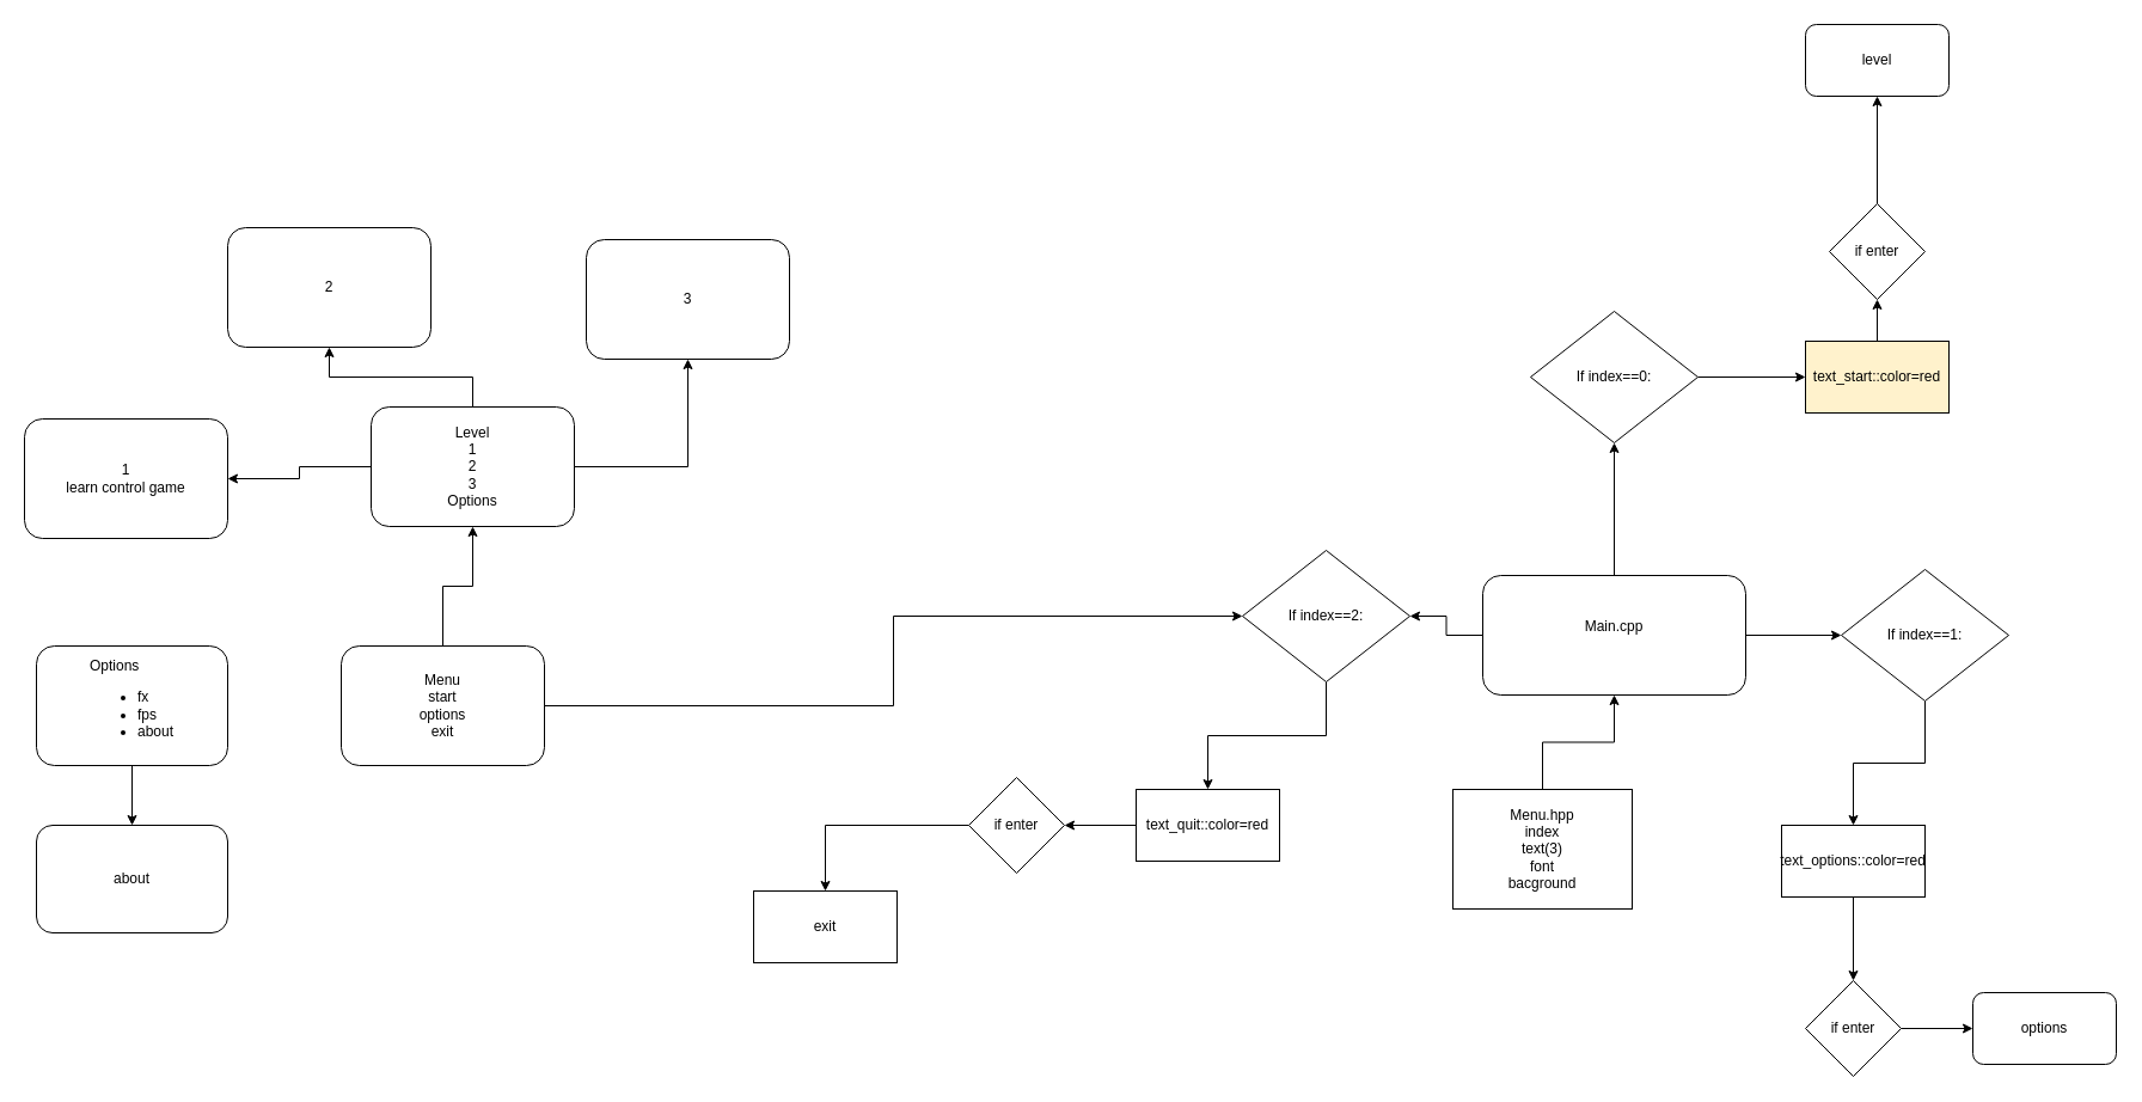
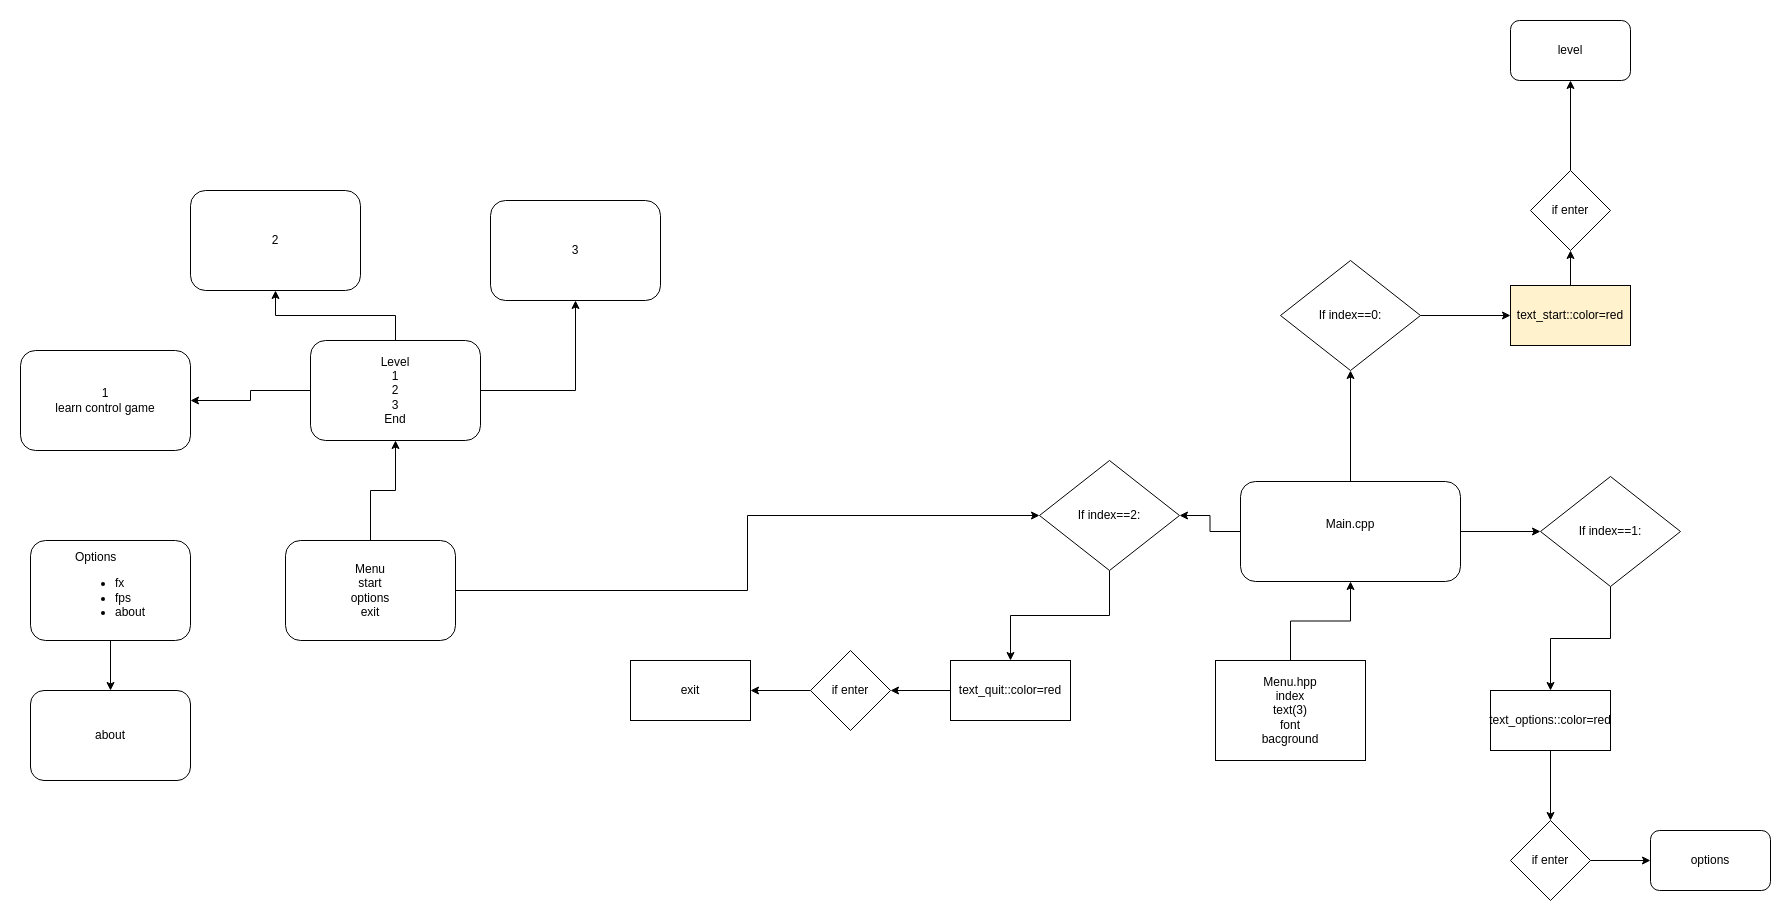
  <mxCell id="0" />
  <mxCell id="1" parent="0" />
  <mxCell id="2" value="" style="edgeStyle=orthogonalEdgeStyle;rounded=0;orthogonalLoop=1;jettySize=auto;html=1;" edge="1" parent="1" source="4" target="31"><mxGeometry relative="1" as="geometry" /></mxCell>
  <mxCell id="3" value="" style="edgeStyle=orthogonalEdgeStyle;rounded=0;orthogonalLoop=1;jettySize=auto;html=1;" edge="1" parent="1" source="4" target="12"><mxGeometry relative="1" as="geometry" /></mxCell>
  <mxCell id="4" value="Menu&lt;div&gt;start&lt;/div&gt;&lt;div&gt;options&lt;/div&gt;&lt;div&gt;exit&lt;/div&gt;" style="rounded=1;whiteSpace=wrap;html=1;" vertex="1" parent="1"><mxGeometry x="285" y="540" width="170" height="100" as="geometry" /></mxCell>
  <mxCell id="5" value="" style="edgeStyle=orthogonalEdgeStyle;rounded=0;orthogonalLoop=1;jettySize=auto;html=1;" edge="1" parent="1" source="6" target="7"><mxGeometry relative="1" as="geometry" /></mxCell>
  <mxCell id="6" value="&lt;div style=&quot;text-align: justify;&quot;&gt;&lt;span style=&quot;background-color: initial;&quot;&gt;Options&lt;/span&gt;&lt;/div&gt;&lt;div&gt;&lt;ul&gt;&lt;li style=&quot;text-align: justify;&quot;&gt;fx&lt;/li&gt;&lt;li style=&quot;text-align: justify;&quot;&gt;fps&lt;/li&gt;&lt;li style=&quot;text-align: justify;&quot;&gt;about&lt;/li&gt;&lt;/ul&gt;&lt;/div&gt;" style="rounded=1;whiteSpace=wrap;html=1;align=center;" vertex="1" parent="1"><mxGeometry x="30" y="540" width="160" height="100" as="geometry" /></mxCell>
  <mxCell id="7" value="about" style="rounded=1;whiteSpace=wrap;html=1;" vertex="1" parent="1"><mxGeometry x="30" y="690" width="160" height="90" as="geometry" /></mxCell>
  <mxCell id="8" style="edgeStyle=orthogonalEdgeStyle;rounded=0;orthogonalLoop=1;jettySize=auto;html=1;entryX=0.5;entryY=0;entryDx=0;entryDy=0;" edge="1" parent="1"><mxGeometry relative="1" as="geometry"><mxPoint x="630" y="564" as="sourcePoint" /><mxPoint x="630" y="564" as="targetPoint" /></mxGeometry></mxCell>
  <mxCell id="9" value="" style="edgeStyle=orthogonalEdgeStyle;rounded=0;orthogonalLoop=1;jettySize=auto;html=1;" edge="1" parent="1" source="12" target="13"><mxGeometry relative="1" as="geometry" /></mxCell>
  <mxCell id="10" value="" style="edgeStyle=orthogonalEdgeStyle;rounded=0;orthogonalLoop=1;jettySize=auto;html=1;" edge="1" parent="1" source="12" target="14"><mxGeometry relative="1" as="geometry" /></mxCell>
  <mxCell id="11" value="" style="edgeStyle=orthogonalEdgeStyle;rounded=0;orthogonalLoop=1;jettySize=auto;html=1;" edge="1" parent="1" source="12" target="15"><mxGeometry relative="1" as="geometry" /></mxCell>
- <mxCell id="12" value="Level&lt;div&gt;1&lt;/div&gt;&lt;div&gt;2&lt;/div&gt;&lt;div&gt;3&lt;/div&gt;&lt;div&gt;Options&lt;/div&gt;" style="rounded=1;whiteSpace=wrap;html=1;" vertex="1" parent="1"><mxGeometry x="310" y="340" width="170" height="100" as="geometry" /></mxCell>
+ <mxCell id="12" value="Level&lt;div&gt;1&lt;/div&gt;&lt;div&gt;2&lt;/div&gt;&lt;div&gt;3&lt;/div&gt;&lt;div&gt;End&lt;/div&gt;" style="rounded=1;whiteSpace=wrap;html=1;" vertex="1" parent="1"><mxGeometry x="310" y="340" width="170" height="100" as="geometry" /></mxCell>
  <mxCell id="13" value="1&lt;div&gt;learn control game&lt;/div&gt;" style="rounded=1;whiteSpace=wrap;html=1;" vertex="1" parent="1"><mxGeometry x="20" y="350" width="170" height="100" as="geometry" /></mxCell>
  <mxCell id="14" value="2" style="rounded=1;whiteSpace=wrap;html=1;" vertex="1" parent="1"><mxGeometry x="190" y="190" width="170" height="100" as="geometry" /></mxCell>
  <mxCell id="15" value="3" style="rounded=1;whiteSpace=wrap;html=1;" vertex="1" parent="1"><mxGeometry x="490" y="200" width="170" height="100" as="geometry" /></mxCell>
  <mxCell id="16" value="" style="edgeStyle=orthogonalEdgeStyle;rounded=0;orthogonalLoop=1;jettySize=auto;html=1;" edge="1" parent="1" source="19" target="23"><mxGeometry relative="1" as="geometry" /></mxCell>
  <mxCell id="17" value="" style="edgeStyle=orthogonalEdgeStyle;rounded=0;orthogonalLoop=1;jettySize=auto;html=1;" edge="1" parent="1" source="19" target="27"><mxGeometry relative="1" as="geometry" /></mxCell>
  <mxCell id="18" value="" style="edgeStyle=orthogonalEdgeStyle;rounded=0;orthogonalLoop=1;jettySize=auto;html=1;" edge="1" parent="1" source="19" target="31"><mxGeometry relative="1" as="geometry" /></mxCell>
  <mxCell id="19" value="Main.cpp&lt;div&gt;&lt;br&gt;&lt;/div&gt;" style="rounded=1;whiteSpace=wrap;html=1;align=center;" vertex="1" parent="1"><mxGeometry x="1240" y="481" width="220" height="100" as="geometry" /></mxCell>
  <mxCell id="20" value="" style="edgeStyle=orthogonalEdgeStyle;rounded=0;orthogonalLoop=1;jettySize=auto;html=1;" edge="1" parent="1" source="21" target="19"><mxGeometry relative="1" as="geometry" /></mxCell>
  <mxCell id="21" value="Menu.hpp&lt;div&gt;index&lt;/div&gt;&lt;div&gt;text(3)&lt;/div&gt;&lt;div&gt;font&lt;/div&gt;&lt;div&gt;bacground&lt;/div&gt;" style="rounded=0;whiteSpace=wrap;html=1;" vertex="1" parent="1"><mxGeometry x="1215" y="660" width="150" height="100" as="geometry" /></mxCell>
  <mxCell id="22" value="" style="edgeStyle=orthogonalEdgeStyle;rounded=0;orthogonalLoop=1;jettySize=auto;html=1;" edge="1" parent="1" source="23" target="25"><mxGeometry relative="1" as="geometry" /></mxCell>
  <mxCell id="23" value="If index==0:" style="rhombus;whiteSpace=wrap;html=1;" vertex="1" parent="1"><mxGeometry x="1280" y="260" width="140" height="110" as="geometry" /></mxCell>
  <mxCell id="24" value="" style="edgeStyle=orthogonalEdgeStyle;rounded=0;orthogonalLoop=1;jettySize=auto;html=1;" edge="1" parent="1" source="25" target="35"><mxGeometry relative="1" as="geometry" /></mxCell>
  <mxCell id="25" value="text_start::color=red" style="whiteSpace=wrap;html=1;fillColor=#fff2cc;" vertex="1" parent="1"><mxGeometry x="1510" y="285" width="120" height="60" as="geometry" /></mxCell>
  <mxCell id="26" value="" style="edgeStyle=orthogonalEdgeStyle;rounded=0;orthogonalLoop=1;jettySize=auto;html=1;" edge="1" parent="1" source="27" target="29"><mxGeometry relative="1" as="geometry" /></mxCell>
  <mxCell id="27" value="If index==1:" style="rhombus;whiteSpace=wrap;html=1;" vertex="1" parent="1"><mxGeometry x="1540" y="476" width="140" height="110" as="geometry" /></mxCell>
  <mxCell id="28" value="" style="edgeStyle=orthogonalEdgeStyle;rounded=0;orthogonalLoop=1;jettySize=auto;html=1;" edge="1" parent="1" source="29" target="41"><mxGeometry relative="1" as="geometry" /></mxCell>
  <mxCell id="29" value="text_options::color=red" style="whiteSpace=wrap;html=1;" vertex="1" parent="1"><mxGeometry x="1490" y="690" width="120" height="60" as="geometry" /></mxCell>
  <mxCell id="30" value="" style="edgeStyle=orthogonalEdgeStyle;rounded=0;orthogonalLoop=1;jettySize=auto;html=1;" edge="1" parent="1" source="31" target="33"><mxGeometry relative="1" as="geometry" /></mxCell>
  <mxCell id="31" value="If index==2:" style="rhombus;whiteSpace=wrap;html=1;" vertex="1" parent="1"><mxGeometry x="1039" y="460" width="140" height="110" as="geometry" /></mxCell>
  <mxCell id="32" value="" style="edgeStyle=orthogonalEdgeStyle;rounded=0;orthogonalLoop=1;jettySize=auto;html=1;" edge="1" parent="1" source="33" target="37"><mxGeometry relative="1" as="geometry" /></mxCell>
  <mxCell id="33" value="text_quit::color=red" style="whiteSpace=wrap;html=1;" vertex="1" parent="1"><mxGeometry x="950" y="660" width="120" height="60" as="geometry" /></mxCell>
  <mxCell id="34" value="" style="edgeStyle=orthogonalEdgeStyle;rounded=0;orthogonalLoop=1;jettySize=auto;html=1;" edge="1" parent="1" source="35" target="39"><mxGeometry relative="1" as="geometry" /></mxCell>
  <mxCell id="35" value="if enter" style="rhombus;whiteSpace=wrap;html=1;" vertex="1" parent="1"><mxGeometry x="1530" y="170" width="80" height="80" as="geometry" /></mxCell>
  <mxCell id="36" value="" style="edgeStyle=orthogonalEdgeStyle;rounded=0;orthogonalLoop=1;jettySize=auto;html=1;" edge="1" parent="1" source="37" target="38"><mxGeometry relative="1" as="geometry" /></mxCell>
  <mxCell id="37" value="if enter" style="rhombus;whiteSpace=wrap;html=1;" vertex="1" parent="1"><mxGeometry x="810" y="650" width="80" height="80" as="geometry" /></mxCell>
- <mxCell id="38" value="exit" style="whiteSpace=wrap;html=1;" vertex="1" parent="1"><mxGeometry x="630" y="745" width="120" height="60" as="geometry" /></mxCell>
+ <mxCell id="38" value="exit" style="whiteSpace=wrap;html=1;" vertex="1" parent="1"><mxGeometry x="630" y="660" width="120" height="60" as="geometry" /></mxCell>
  <mxCell id="39" value="level" style="rounded=1;whiteSpace=wrap;html=1;" vertex="1" parent="1"><mxGeometry x="1510" y="20" width="120" height="60" as="geometry" /></mxCell>
  <mxCell id="40" value="" style="edgeStyle=orthogonalEdgeStyle;rounded=0;orthogonalLoop=1;jettySize=auto;html=1;" edge="1" parent="1" source="41" target="42"><mxGeometry relative="1" as="geometry" /></mxCell>
  <mxCell id="41" value="if enter" style="rhombus;whiteSpace=wrap;html=1;" vertex="1" parent="1"><mxGeometry x="1510" y="820" width="80" height="80" as="geometry" /></mxCell>
  <mxCell id="42" value="options" style="rounded=1;whiteSpace=wrap;html=1;" vertex="1" parent="1"><mxGeometry x="1650" y="830" width="120" height="60" as="geometry" /></mxCell>
